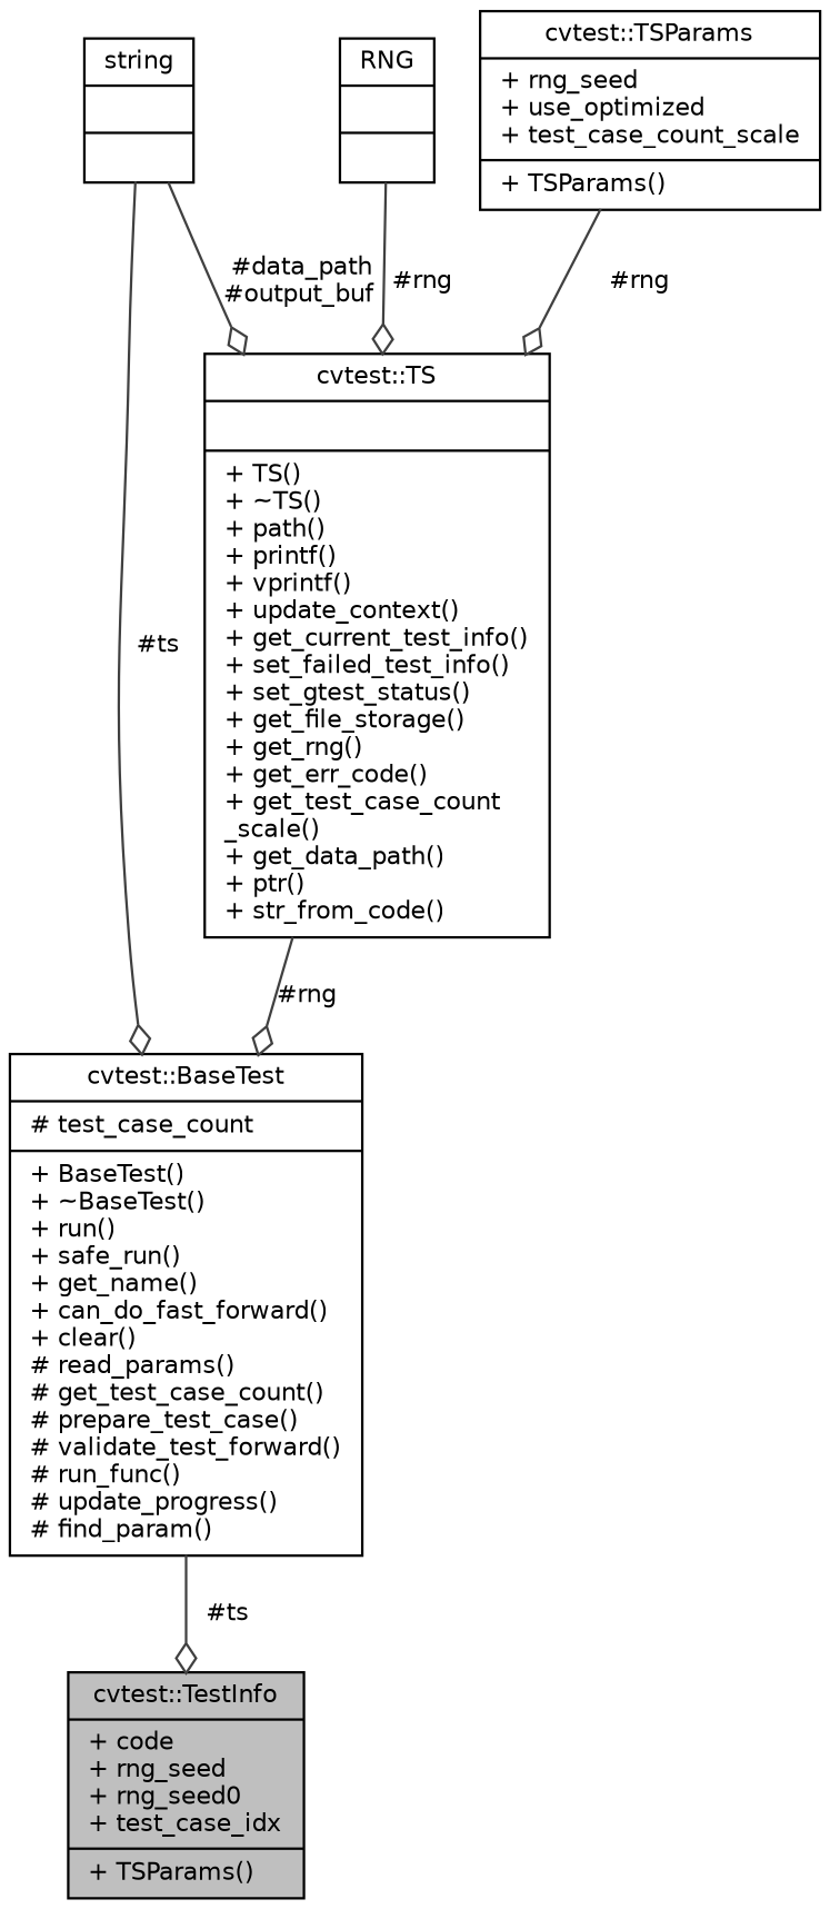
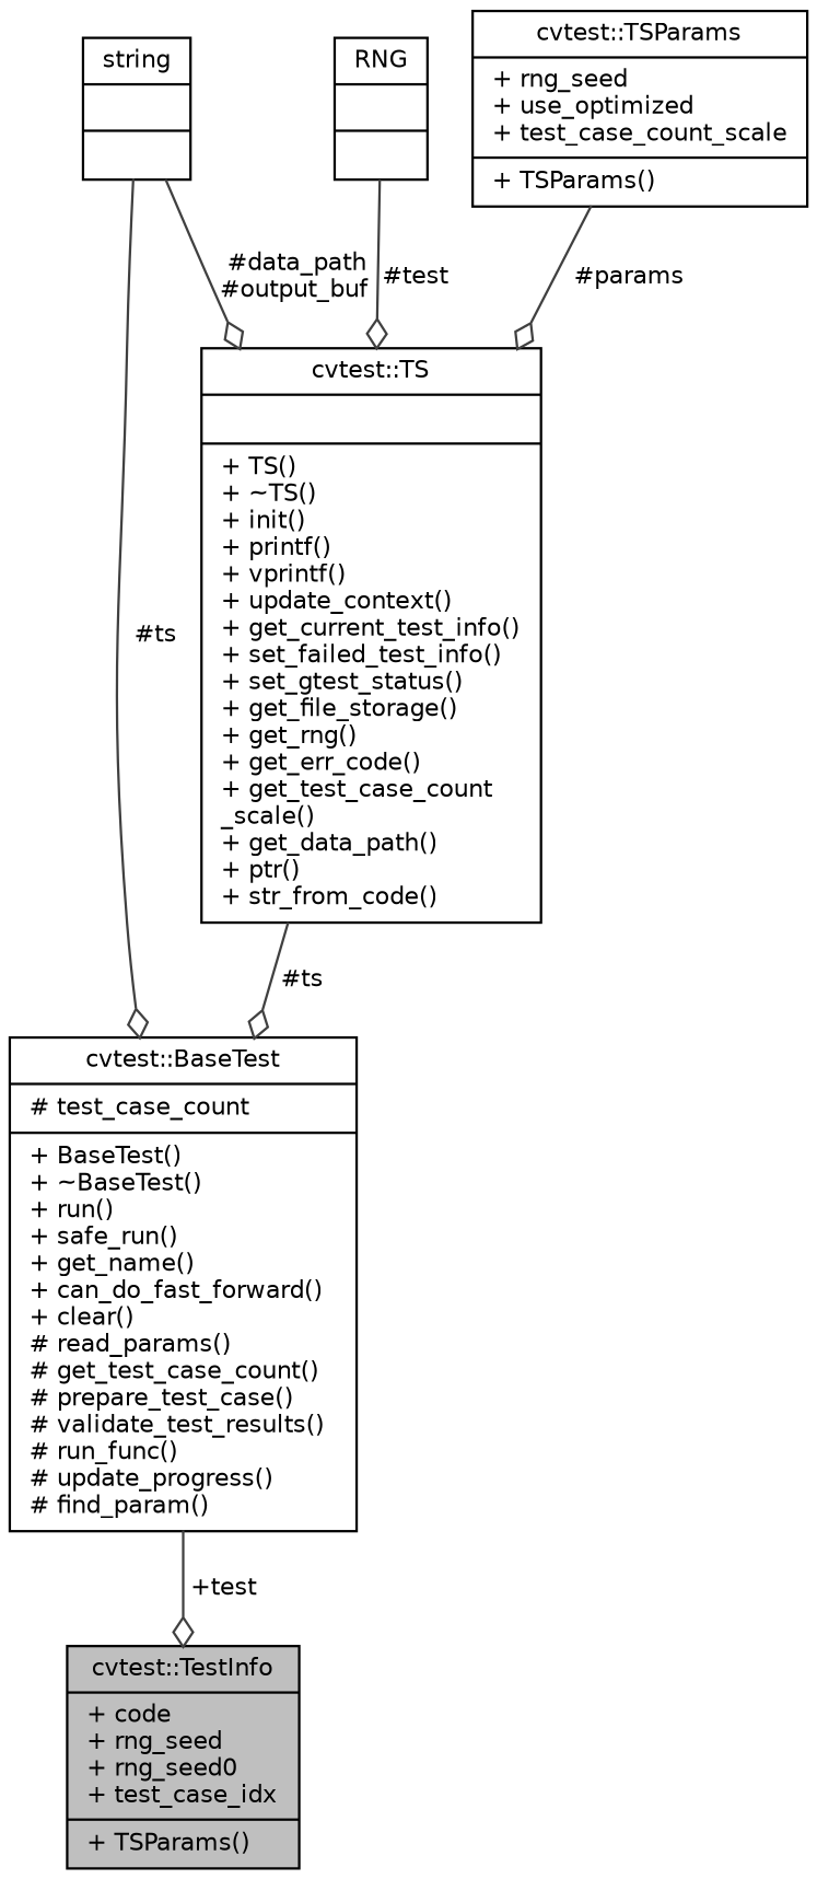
  digraph {
    node [color=black fillcolor=white fontname=Helvetica fontsize=10 shape=record style=filled]
    edge [arrowhead=odiamond color=grey25 fontname=Helvetica fontsize=10 labelfontname=Helvetica labelfontsize=10 style=solid]
    n1 [fillcolor=grey75 fontcolor=black height=0.2 label="{cvtest::TestInfo\n|+ code\l+ rng_seed\l+ rng_seed0\l+ test_case_idx\l|+ TSParams()\l}" width=0.4]
-   n2 [height=0.2 label="{cvtest::TS\n||+ TS()\l+ ~TS()\l+ path()\l+ printf()\l+ vprintf()\l+ update_context()\l+ get_current_test_info()\l+ set_failed_test_info()\l+ set_gtest_status()\l+ get_file_storage()\l+ get_rng()\l+ get_err_code()\l+ get_test_case_count\l_scale()\l+ get_data_path()\l+ ptr()\l+ str_from_code()\l}" width=0.4]
-   n3 [height=0.2 label="{cvtest::BaseTest\n|# test_case_count\l|+ BaseTest()\l+ ~BaseTest()\l+ run()\l+ safe_run()\l+ get_name()\l+ can_do_fast_forward()\l+ clear()\l# read_params()\l# get_test_case_count()\l# prepare_test_case()\l# validate_test_forward()\l# run_func()\l# update_progress()\l# find_param()\l}" width=0.4]
+   n2 [height=0.2 label="{cvtest::TS\n||+ TS()\l+ ~TS()\l+ init()\l+ printf()\l+ vprintf()\l+ update_context()\l+ get_current_test_info()\l+ set_failed_test_info()\l+ set_gtest_status()\l+ get_file_storage()\l+ get_rng()\l+ get_err_code()\l+ get_test_case_count\l_scale()\l+ get_data_path()\l+ ptr()\l+ str_from_code()\l}" width=0.4]
+   n3 [height=0.2 label="{cvtest::BaseTest\n|# test_case_count\l|+ BaseTest()\l+ ~BaseTest()\l+ run()\l+ safe_run()\l+ get_name()\l+ can_do_fast_forward()\l+ clear()\l# read_params()\l# get_test_case_count()\l# prepare_test_case()\l# validate_test_results()\l# run_func()\l# update_progress()\l# find_param()\l}" width=0.4]
    n4 [height=0.2 label="{string\n||}" width=0.4]
    n5 [height=0.2 label="{RNG\n||}" width=0.4]
    n6 [height=0.2 label="{cvtest::TSParams\n|+ rng_seed\l+ use_optimized\l+ test_case_count_scale\l|+ TSParams()\l}" width=0.4]
-   n2 -> n3 [label=" #rng"]
-   n3 -> n1 [label=" #ts"]
+   n2 -> n3 [label=" #ts"]
+   n3 -> n1 [label=" +test"]
    n4 -> n2 [label=" #data_path\n#output_buf"]
    n4 -> n3 [label=" #ts"]
-   n5 -> n2 [label=" #rng"]
-   n6 -> n2 [label=" #rng"]
+   n5 -> n2 [label=" #test"]
+   n6 -> n2 [label=" #params"]
  }
